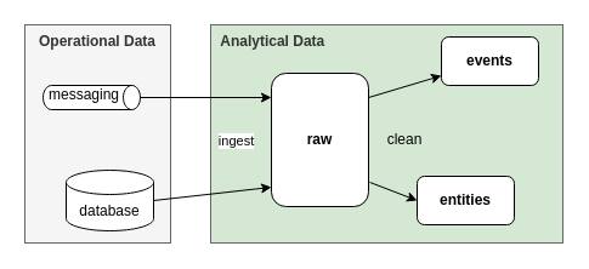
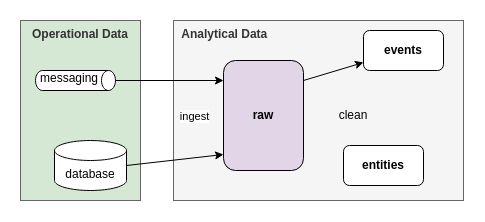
  <mxCell id="0" />
  <mxCell id="1" parent="0" />
- <mxCell id="2" value="&amp;nbsp; Analytical Data" style="rounded=0;whiteSpace=wrap;html=1;fillColor=#d5e8d4;fontColor=#333333;strokeColor=#666666;fontStyle=1;verticalAlign=top;align=left;" parent="1" vertex="1"><mxGeometry x="173" y="20" width="290" height="180" as="geometry" /></mxCell>
- <mxCell id="3" value="Operational Data" style="rounded=0;whiteSpace=wrap;html=1;fillColor=#f5f5f5;fontColor=#333333;strokeColor=#666666;fontStyle=1;verticalAlign=top;" parent="1" vertex="1"><mxGeometry x="20" y="20" width="120" height="180" as="geometry" /></mxCell>
+ <mxCell id="2" value="&amp;nbsp; Analytical Data" style="rounded=0;whiteSpace=wrap;html=1;fillColor=#F5F5F5;fontColor=#333333;strokeColor=#666666;fontStyle=1;verticalAlign=top;align=left;" parent="1" vertex="1"><mxGeometry x="173" y="20" width="290" height="180" as="geometry" /></mxCell>
+ <mxCell id="3" value="Operational Data" style="rounded=0;whiteSpace=wrap;html=1;fillColor=#d5e8d4;fontColor=#333333;strokeColor=#666666;fontStyle=1;verticalAlign=top;" parent="1" vertex="1"><mxGeometry x="20" y="20" width="120" height="180" as="geometry" /></mxCell>
  <mxCell id="4" style="rounded=0;orthogonalLoop=1;jettySize=auto;html=1;" parent="1" target="8" edge="1"><mxGeometry relative="1" as="geometry"><mxPoint x="303" y="80" as="sourcePoint" /></mxGeometry></mxCell>
- <mxCell id="5" style="rounded=0;orthogonalLoop=1;jettySize=auto;html=1;entryX=0;entryY=0.5;entryDx=0;entryDy=0;exitX=1.013;exitY=0.818;exitDx=0;exitDy=0;exitPerimeter=0;" parent="1" source="6" target="9" edge="1"><mxGeometry relative="1" as="geometry" /></mxCell>
- <mxCell id="6" value="raw" style="rounded=1;whiteSpace=wrap;html=1;fontStyle=1" parent="1" vertex="1"><mxGeometry x="223" y="60" width="80" height="110" as="geometry" /></mxCell>
- <mxCell id="7" value="clean" style="text;html=1;strokeColor=none;fillColor=none;align=center;verticalAlign=middle;whiteSpace=wrap;rounded=0;" parent="1" vertex="1"><mxGeometry x="303" y="100" width="60" height="30" as="geometry" /></mxCell>
+ <mxCell id="6" value="raw" style="rounded=1;whiteSpace=wrap;html=1;fontStyle=1;fillColor=#e1d5e7;" parent="1" vertex="1"><mxGeometry x="223" y="60" width="80" height="110" as="geometry" /></mxCell>
+ <mxCell id="7" value="clean" style="text;html=1;strokeColor=none;fillColor=none;align=center;verticalAlign=middle;whiteSpace=wrap;rounded=0;" parent="1" vertex="1"><mxGeometry x="323" y="100" width="60" height="30" as="geometry" /></mxCell>
  <mxCell id="8" value="events" style="rounded=1;whiteSpace=wrap;html=1;fontStyle=1" parent="1" vertex="1"><mxGeometry x="363" y="30" width="80" height="40" as="geometry" /></mxCell>
  <mxCell id="9" value="entities" style="rounded=1;whiteSpace=wrap;html=1;fontStyle=1" parent="1" vertex="1"><mxGeometry x="343" y="145" width="80" height="40" as="geometry" /></mxCell>
  <mxCell id="10" value="database" style="shape=cylinder3;whiteSpace=wrap;html=1;boundedLbl=1;backgroundOutline=1;size=10;verticalAlign=top;" parent="1" vertex="1"><mxGeometry x="54" y="140" width="72" height="50" as="geometry" /></mxCell>
  <mxCell id="11" value="" style="shape=cylinder3;whiteSpace=wrap;html=1;boundedLbl=1;backgroundOutline=1;size=7;verticalAlign=top;rotation=90;" parent="1" vertex="1"><mxGeometry x="65" y="40" width="20" height="80" as="geometry" /></mxCell>
  <mxCell id="12" value="" style="rounded=0;orthogonalLoop=1;jettySize=auto;html=1;startArrow=classic;startFill=1;endArrow=none;endFill=0;entryX=0.5;entryY=0;entryDx=0;entryDy=0;entryPerimeter=0;" parent="1" target="11" edge="1"><mxGeometry relative="1" as="geometry"><mxPoint x="223" y="80" as="sourcePoint" /></mxGeometry></mxCell>
  <mxCell id="13" value="ingest" style="edgeLabel;html=1;align=center;verticalAlign=middle;resizable=0;points=[];" parent="12" vertex="1" connectable="0"><mxGeometry x="-0.071" y="2" relative="1" as="geometry"><mxPoint x="20" y="33" as="offset" /></mxGeometry></mxCell>
  <mxCell id="14" value="" style="rounded=0;orthogonalLoop=1;jettySize=auto;html=1;startArrow=classic;startFill=1;endArrow=none;endFill=0;entryX=1;entryY=0.5;entryDx=0;entryDy=0;entryPerimeter=0;" parent="1" target="10" edge="1"><mxGeometry relative="1" as="geometry"><mxPoint x="223" y="154" as="sourcePoint" /><mxPoint x="120" y="110" as="targetPoint" /></mxGeometry></mxCell>
  <mxCell id="15" value="messaging" style="text;html=1;strokeColor=none;fillColor=none;align=center;verticalAlign=middle;whiteSpace=wrap;rounded=0;" parent="1" vertex="1"><mxGeometry x="39" y="63" width="60" height="30" as="geometry" /></mxCell>
